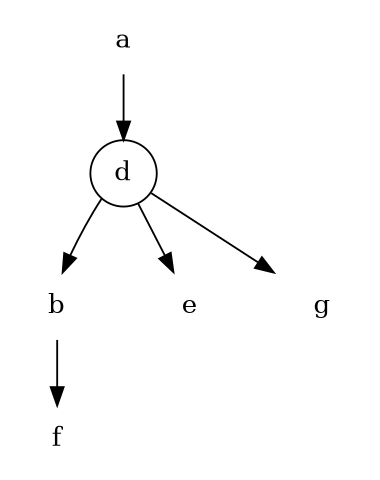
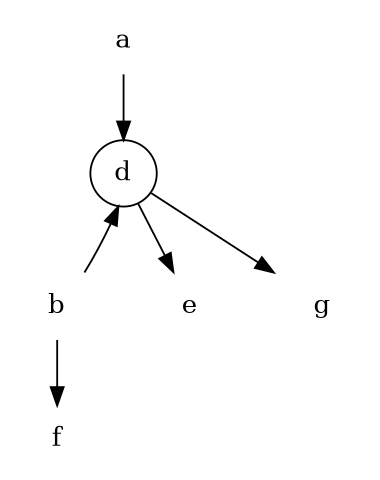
  strict digraph {
    node [shape=none]
    a
    b
    d [shape=circle]
    e
    f
    g
    subgraph sub_1 {
      a
      b
      d
      e
      f
      g
    }
    a -> d
-   d -> b
+   b -> d
    b -> f
    d -> e
    d -> g
  }
